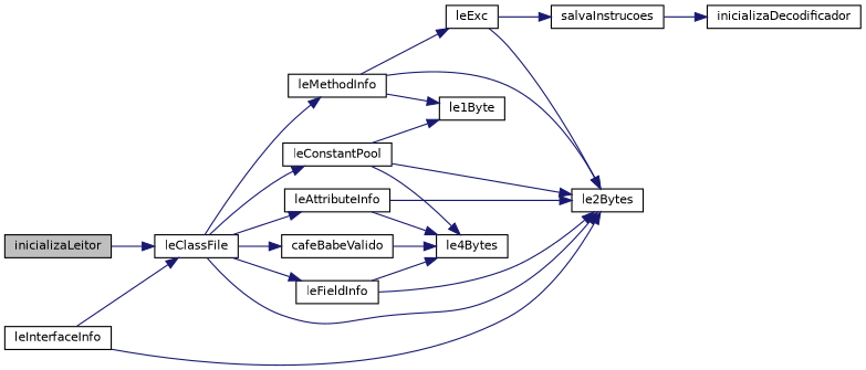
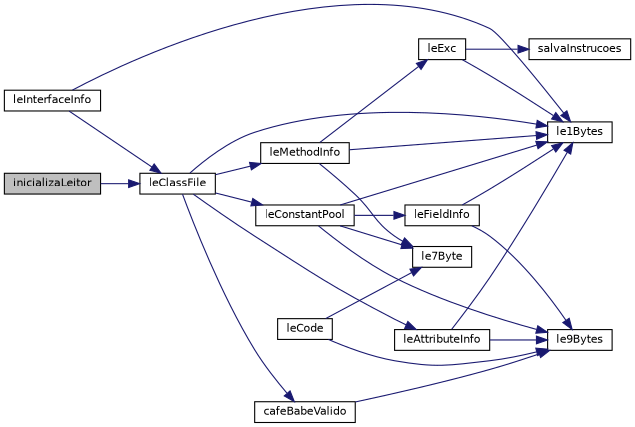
  digraph {
    rankdir=LR
    node [color=black fillcolor=white fontname=Helvetica fontsize=10 shape=record style=filled]
    edge [color=midnightblue fontname=Helvetica fontsize=10 labelfontname=Helvetica labelfontsize=10 style=solid]
    n1 [fillcolor=grey75 fontcolor=black height=0.2 label=inicializaLeitor width=0.4]
    n2 [height=0.2 label=leClassFile width=0.4]
    n3 [height=0.2 label=cafeBabeValido width=0.4]
-   n4 [height=0.2 label=le2Bytes width=0.4]
+   n4 [height=0.2 label=le1Bytes width=0.4]
    n5 [height=0.2 label=leConstantPool width=0.4]
    n6 [height=0.2 label=leFieldInfo width=0.4]
    n7 [height=0.2 label=leMethodInfo width=0.4]
    n8 [height=0.2 label=leAttributeInfo width=0.4]
-   n9 [height=0.2 label=le4Bytes width=0.4]
-   n10 [height=0.2 label=le1Byte width=0.4]
+   n9 [height=0.2 label=le9Bytes width=0.4]
+   n10 [height=0.2 label=le7Byte width=0.4]
    n11 [height=0.2 label=leInterfaceInfo width=0.4]
    n12 [height=0.2 label=leExc width=0.4]
+   n13 [height=0.2 label=leCode width=0.4]
    n14 [height=0.2 label=salvaInstrucoes width=0.4]
-   n15 [height=0.2 label=inicializaDecodificador width=0.4]
    n1 -> n2
    n2 -> n3
    n2 -> n4
    n2 -> n5
-   n2 -> n6
+   n5 -> n6
    n2 -> n7
    n2 -> n8
    n3 -> n9
    n5 -> n4
    n5 -> n9
    n5 -> n10
    n6 -> n4
    n6 -> n9
    n7 -> n4
    n7 -> n10
    n7 -> n12
    n8 -> n4
    n8 -> n9
    n11 -> n2
    n11 -> n4
    n12 -> n4
    n12 -> n14
-   n14 -> n15
+   n13 -> n9
+   n13 -> n10
  }
